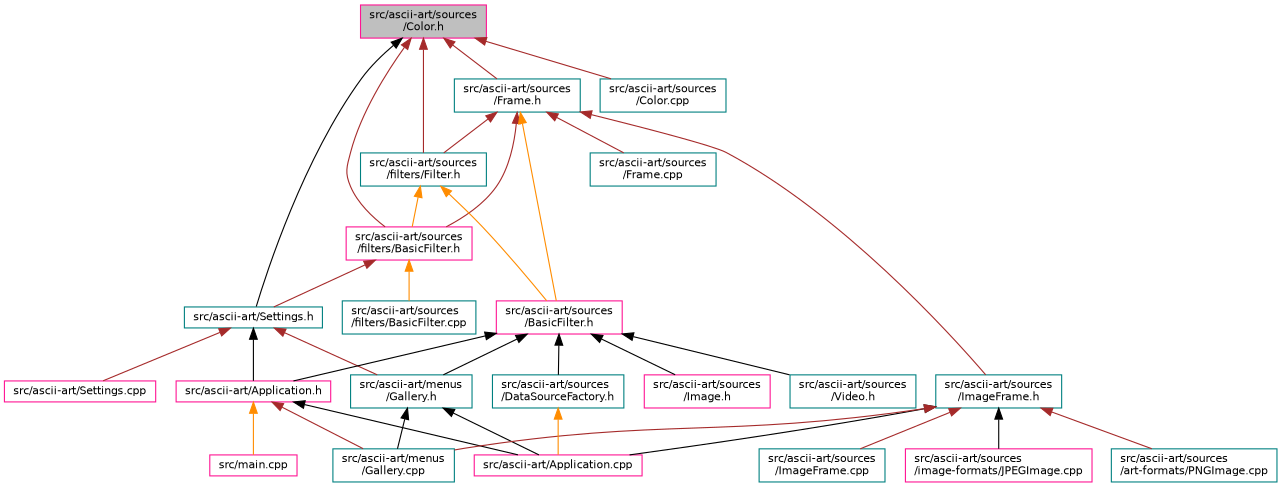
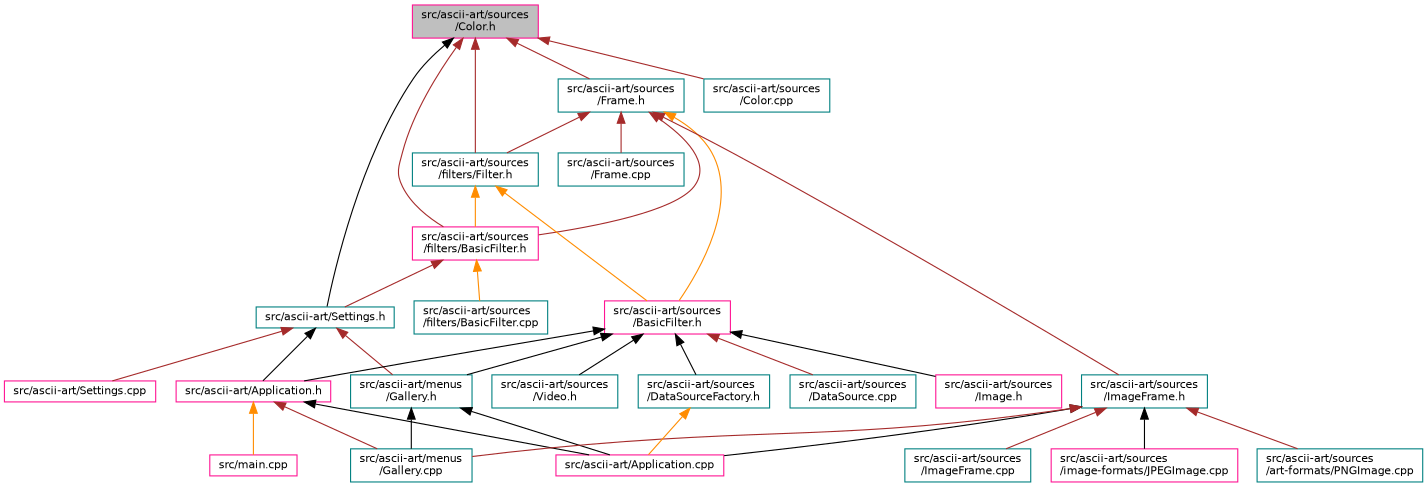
  digraph {
    node [color=teal fillcolor=white fontname=Helvetica fontsize=10 shape=record style=filled]
    edge [color=brown dir=back fontname=Helvetica fontsize=10 labelfontname=Helvetica labelfontsize=10 style=solid]
    n1 [color=deeppink fillcolor=grey75 fontcolor=black height=0.2 label="src/ascii-art/sources\l/Color.h" width=0.4]
    n2 [height=0.2 label="src/ascii-art/Settings.h" width=0.4]
    n3 [height=0.2 label="src/ascii-art/sources\l/Color.cpp" width=0.4]
    n4 [height=0.2 label="src/ascii-art/sources\l/Frame.h" width=0.4]
    n5 [color=deeppink height=0.2 label="src/ascii-art/sources\l/filters/BasicFilter.h" width=0.4]
    n6 [height=0.2 label="src/ascii-art/sources\l/filters/Filter.h" width=0.4]
    n7 [color=deeppink height=0.2 label="src/ascii-art/Application.h" width=0.4]
    n8 [color=deeppink height=0.2 label="src/ascii-art/Settings.cpp" width=0.4]
    n9 [height=0.2 label="src/ascii-art/menus\l/Gallery.h" width=0.4]
    n10 [color=deeppink height=0.2 label="src/ascii-art/sources\l/BasicFilter.h" width=0.4]
    n11 [height=0.2 label="src/ascii-art/sources\l/Frame.cpp" width=0.4]
    n12 [height=0.2 label="src/ascii-art/sources\l/ImageFrame.h" width=0.4]
    n13 [height=0.2 label="src/ascii-art/sources\l/filters/BasicFilter.cpp" width=0.4]
    n14 [color=deeppink height=0.2 label="src/ascii-art/Application.cpp" width=0.4]
    n15 [height=0.2 label="src/ascii-art/menus\l/Gallery.cpp" width=0.4]
    n16 [color=deeppink height=0.2 label="src/main.cpp" width=0.4]
+   n17 [height=0.2 label="src/ascii-art/sources\l/DataSource.cpp" width=0.4]
    n18 [height=0.2 label="src/ascii-art/sources\l/DataSourceFactory.h" width=0.4]
    n19 [color=deeppink height=0.2 label="src/ascii-art/sources\l/Image.h" width=0.4]
    n20 [height=0.2 label="src/ascii-art/sources\l/Video.h" width=0.4]
    n21 [height=0.2 label="src/ascii-art/sources\l/ImageFrame.cpp" width=0.4]
    n22 [color=deeppink height=0.2 label="src/ascii-art/sources\l/image-formats/JPEGImage.cpp" width=0.4]
    n23 [height=0.2 label="src/ascii-art/sources\l/art-formats/PNGImage.cpp" width=0.4]
    n1 -> n2 [color=black]
    n1 -> n3
    n1 -> n4
    n1 -> n5
    n1 -> n6
    n2 -> n7 [color=black]
    n2 -> n8
    n2 -> n9
    n4 -> n5
    n4 -> n6
    n4 -> n10 [color=darkorange]
    n4 -> n11
    n4 -> n12
    n5 -> n2
    n5 -> n13 [color=darkorange]
    n6 -> n5 [color=darkorange]
    n6 -> n10 [color=darkorange]
    n7 -> n14 [color=black]
    n7 -> n15
    n7 -> n16 [color=darkorange]
    n9 -> n14 [color=black]
    n9 -> n15 [color=black]
    n10 -> n7 [color=black]
    n10 -> n9 [color=black]
+   n10 -> n17
    n10 -> n18 [color=black]
    n10 -> n19 [color=black]
    n10 -> n20 [color=black]
    n12 -> n14 [color=black]
    n12 -> n15
    n12 -> n21
    n12 -> n22 [color=black]
    n12 -> n23
    n18 -> n14 [color=darkorange]
  }
